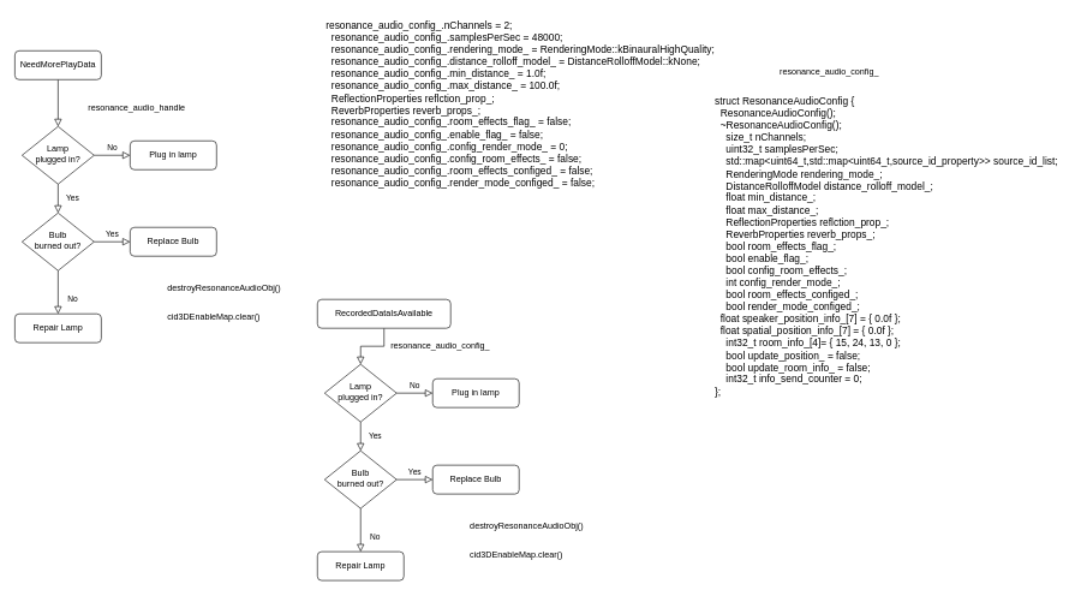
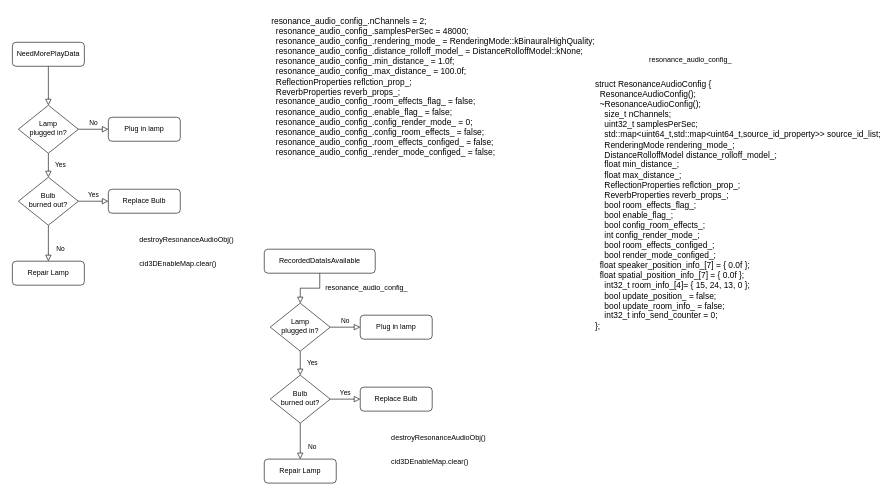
  <mxCell id="0" />
  <mxCell id="1" parent="0" />
  <mxCell id="2" value="" style="rounded=0;html=1;jettySize=auto;orthogonalLoop=1;fontSize=11;endArrow=block;endFill=0;endSize=8;strokeWidth=1;shadow=0;labelBackgroundColor=none;edgeStyle=orthogonalEdgeStyle;" parent="1" source="3" target="6" edge="1"><mxGeometry relative="1" as="geometry" /></mxCell>
  <mxCell id="3" value="NeedMorePlayData" style="rounded=1;whiteSpace=wrap;html=1;fontSize=12;glass=0;strokeWidth=1;shadow=0;" parent="1" vertex="1"><mxGeometry x="20" y="70" width="120" height="40" as="geometry" /></mxCell>
  <mxCell id="4" value="Yes" style="rounded=0;html=1;jettySize=auto;orthogonalLoop=1;fontSize=11;endArrow=block;endFill=0;endSize=8;strokeWidth=1;shadow=0;labelBackgroundColor=none;edgeStyle=orthogonalEdgeStyle;" parent="1" source="6" target="10" edge="1"><mxGeometry y="20" relative="1" as="geometry"><mxPoint as="offset" /></mxGeometry></mxCell>
  <mxCell id="5" value="No" style="edgeStyle=orthogonalEdgeStyle;rounded=0;html=1;jettySize=auto;orthogonalLoop=1;fontSize=11;endArrow=block;endFill=0;endSize=8;strokeWidth=1;shadow=0;labelBackgroundColor=none;" parent="1" source="6" target="7" edge="1"><mxGeometry y="10" relative="1" as="geometry"><mxPoint as="offset" /></mxGeometry></mxCell>
  <mxCell id="6" value="Lamp&lt;br&gt;plugged in?" style="rhombus;whiteSpace=wrap;html=1;shadow=0;fontFamily=Helvetica;fontSize=12;align=center;strokeWidth=1;spacing=6;spacingTop=-4;" parent="1" vertex="1"><mxGeometry x="30" y="175" width="100" height="80" as="geometry" /></mxCell>
  <mxCell id="7" value="Plug in lamp" style="rounded=1;whiteSpace=wrap;html=1;fontSize=12;glass=0;strokeWidth=1;shadow=0;" parent="1" vertex="1"><mxGeometry x="180" y="195" width="120" height="40" as="geometry" /></mxCell>
  <mxCell id="8" value="No" style="rounded=0;html=1;jettySize=auto;orthogonalLoop=1;fontSize=11;endArrow=block;endFill=0;endSize=8;strokeWidth=1;shadow=0;labelBackgroundColor=none;edgeStyle=orthogonalEdgeStyle;" parent="1" source="10" target="11" edge="1"><mxGeometry x="0.333" y="20" relative="1" as="geometry"><mxPoint as="offset" /></mxGeometry></mxCell>
  <mxCell id="9" value="Yes" style="edgeStyle=orthogonalEdgeStyle;rounded=0;html=1;jettySize=auto;orthogonalLoop=1;fontSize=11;endArrow=block;endFill=0;endSize=8;strokeWidth=1;shadow=0;labelBackgroundColor=none;" parent="1" source="10" target="12" edge="1"><mxGeometry y="10" relative="1" as="geometry"><mxPoint as="offset" /></mxGeometry></mxCell>
  <mxCell id="10" value="Bulb&lt;br&gt;burned out?" style="rhombus;whiteSpace=wrap;html=1;shadow=0;fontFamily=Helvetica;fontSize=12;align=center;strokeWidth=1;spacing=6;spacingTop=-4;" parent="1" vertex="1"><mxGeometry x="30" y="295" width="100" height="80" as="geometry" /></mxCell>
  <mxCell id="11" value="Repair Lamp" style="rounded=1;whiteSpace=wrap;html=1;fontSize=12;glass=0;strokeWidth=1;shadow=0;" parent="1" vertex="1"><mxGeometry x="20" y="435" width="120" height="40" as="geometry" /></mxCell>
  <mxCell id="12" value="Replace Bulb" style="rounded=1;whiteSpace=wrap;html=1;fontSize=12;glass=0;strokeWidth=1;shadow=0;" parent="1" vertex="1"><mxGeometry x="180" y="315" width="120" height="40" as="geometry" /></mxCell>
- <mxCell id="13" value="resonance_audio_handle" style="text;whiteSpace=wrap;html=1;" vertex="1" parent="1"><mxGeometry x="120" y="135" width="170" height="40" as="geometry" /></mxCell>
  <mxCell id="14" value="destroyResonanceAudioObj()" style="text;whiteSpace=wrap;html=1;" vertex="1" parent="1"><mxGeometry x="230" y="385" width="190" height="40" as="geometry" /></mxCell>
  <mxCell id="15" value="cid3DEnableMap.clear()" style="text;whiteSpace=wrap;html=1;" vertex="1" parent="1"><mxGeometry x="230" y="425" width="160" height="40" as="geometry" /></mxCell>
  <mxCell id="16" value="&lt;font style=&quot;font-size: 14px;&quot;&gt;resonance_audio_config_.nChannels = 2;&lt;br/&gt;&amp;nbsp; resonance_audio_config_.samplesPerSec = 48000;&lt;br/&gt;&amp;nbsp; resonance_audio_config_.rendering_mode_ = RenderingMode::kBinauralHighQuality;&lt;br/&gt;&amp;nbsp; resonance_audio_config_.distance_rolloff_model_ = DistanceRolloffModel::kNone;&lt;br/&gt;&amp;nbsp; resonance_audio_config_.min_distance_ = 1.0f;&lt;br/&gt;&amp;nbsp; resonance_audio_config_.max_distance_ = 100.0f;&lt;br/&gt;&amp;nbsp; ReflectionProperties reflction_prop_;&lt;br/&gt;&amp;nbsp; ReverbProperties reverb_props_;&lt;br/&gt;&amp;nbsp; resonance_audio_config_.room_effects_flag_ = false;&amp;nbsp;&lt;br/&gt;&amp;nbsp; resonance_audio_config_.enable_flag_ = false;&amp;nbsp;&lt;br/&gt;&amp;nbsp; resonance_audio_config_.config_render_mode_ = 0;&lt;br/&gt;&amp;nbsp; resonance_audio_config_.config_room_effects_ = false;&lt;br/&gt;&amp;nbsp; resonance_audio_config_.room_effects_configed_ = false;&lt;br/&gt;&amp;nbsp; resonance_audio_config_.render_mode_configed_ = false;&lt;/font&gt;" style="text;whiteSpace=wrap;html=1;" vertex="1" parent="1"><mxGeometry x="450" y="20" width="570" height="270" as="geometry" /></mxCell>
  <mxCell id="17" value="" style="rounded=0;html=1;jettySize=auto;orthogonalLoop=1;fontSize=11;endArrow=block;endFill=0;endSize=8;strokeWidth=1;shadow=0;labelBackgroundColor=none;edgeStyle=orthogonalEdgeStyle;" edge="1" parent="1" source="18" target="21"><mxGeometry relative="1" as="geometry" /></mxCell>
  <mxCell id="18" value="RecordedDataIsAvailable" style="rounded=1;whiteSpace=wrap;html=1;fontSize=12;glass=0;strokeWidth=1;shadow=0;" vertex="1" parent="1"><mxGeometry x="440" y="415" width="185" height="40" as="geometry" /></mxCell>
  <mxCell id="19" value="Yes" style="rounded=0;html=1;jettySize=auto;orthogonalLoop=1;fontSize=11;endArrow=block;endFill=0;endSize=8;strokeWidth=1;shadow=0;labelBackgroundColor=none;edgeStyle=orthogonalEdgeStyle;" edge="1" parent="1" source="21" target="25"><mxGeometry y="20" relative="1" as="geometry"><mxPoint as="offset" /></mxGeometry></mxCell>
  <mxCell id="20" value="No" style="edgeStyle=orthogonalEdgeStyle;rounded=0;html=1;jettySize=auto;orthogonalLoop=1;fontSize=11;endArrow=block;endFill=0;endSize=8;strokeWidth=1;shadow=0;labelBackgroundColor=none;" edge="1" parent="1" source="21" target="22"><mxGeometry y="10" relative="1" as="geometry"><mxPoint as="offset" /></mxGeometry></mxCell>
  <mxCell id="21" value="Lamp&lt;br&gt;plugged in?" style="rhombus;whiteSpace=wrap;html=1;shadow=0;fontFamily=Helvetica;fontSize=12;align=center;strokeWidth=1;spacing=6;spacingTop=-4;" vertex="1" parent="1"><mxGeometry x="450" y="505" width="100" height="80" as="geometry" /></mxCell>
  <mxCell id="22" value="Plug in lamp" style="rounded=1;whiteSpace=wrap;html=1;fontSize=12;glass=0;strokeWidth=1;shadow=0;" vertex="1" parent="1"><mxGeometry x="600" y="525" width="120" height="40" as="geometry" /></mxCell>
  <mxCell id="23" value="No" style="rounded=0;html=1;jettySize=auto;orthogonalLoop=1;fontSize=11;endArrow=block;endFill=0;endSize=8;strokeWidth=1;shadow=0;labelBackgroundColor=none;edgeStyle=orthogonalEdgeStyle;" edge="1" parent="1" source="25" target="26"><mxGeometry x="0.333" y="20" relative="1" as="geometry"><mxPoint as="offset" /></mxGeometry></mxCell>
  <mxCell id="24" value="Yes" style="edgeStyle=orthogonalEdgeStyle;rounded=0;html=1;jettySize=auto;orthogonalLoop=1;fontSize=11;endArrow=block;endFill=0;endSize=8;strokeWidth=1;shadow=0;labelBackgroundColor=none;" edge="1" parent="1" source="25" target="27"><mxGeometry y="10" relative="1" as="geometry"><mxPoint as="offset" /></mxGeometry></mxCell>
  <mxCell id="25" value="Bulb&lt;br&gt;burned out?" style="rhombus;whiteSpace=wrap;html=1;shadow=0;fontFamily=Helvetica;fontSize=12;align=center;strokeWidth=1;spacing=6;spacingTop=-4;" vertex="1" parent="1"><mxGeometry x="450" y="625" width="100" height="80" as="geometry" /></mxCell>
  <mxCell id="26" value="Repair Lamp" style="rounded=1;whiteSpace=wrap;html=1;fontSize=12;glass=0;strokeWidth=1;shadow=0;" vertex="1" parent="1"><mxGeometry x="440" y="765" width="120" height="40" as="geometry" /></mxCell>
  <mxCell id="27" value="Replace Bulb" style="rounded=1;whiteSpace=wrap;html=1;fontSize=12;glass=0;strokeWidth=1;shadow=0;" vertex="1" parent="1"><mxGeometry x="600" y="645" width="120" height="40" as="geometry" /></mxCell>
  <mxCell id="28" value="resonance_audio_config_" style="text;whiteSpace=wrap;html=1;" vertex="1" parent="1"><mxGeometry x="540" y="465" width="170" height="40" as="geometry" /></mxCell>
  <mxCell id="29" value="destroyResonanceAudioObj()" style="text;whiteSpace=wrap;html=1;" vertex="1" parent="1"><mxGeometry x="650" y="715" width="190" height="40" as="geometry" /></mxCell>
  <mxCell id="30" value="cid3DEnableMap.clear()" style="text;whiteSpace=wrap;html=1;" vertex="1" parent="1"><mxGeometry x="650" y="755" width="160" height="40" as="geometry" /></mxCell>
  <mxCell id="31" value="&lt;font style=&quot;font-size: 14px;&quot;&gt;struct ResonanceAudioConfig {&amp;nbsp;&amp;nbsp;&amp;nbsp;&amp;nbsp;&lt;br/&gt;&amp;nbsp; ResonanceAudioConfig();&lt;br/&gt;&amp;nbsp; ~ResonanceAudioConfig();&lt;br/&gt;&amp;nbsp;&amp;nbsp;&amp;nbsp;&amp;nbsp;size_t nChannels;&lt;br/&gt;&amp;nbsp;&amp;nbsp;&amp;nbsp;&amp;nbsp;uint32_t samplesPerSec;&amp;nbsp;&amp;nbsp;&amp;nbsp;&amp;nbsp;&lt;br/&gt;&amp;nbsp;&amp;nbsp;&amp;nbsp;&amp;nbsp;std::map&amp;lt;uint64_t,std::map&amp;lt;uint64_t,source_id_property&amp;gt;&amp;gt; source_id_list;&lt;br/&gt;&amp;nbsp;&amp;nbsp;&amp;nbsp;&amp;nbsp;RenderingMode rendering_mode_;&lt;br/&gt;&amp;nbsp;&amp;nbsp;&amp;nbsp;&amp;nbsp;DistanceRolloffModel distance_rolloff_model_;&lt;br/&gt;&amp;nbsp;&amp;nbsp;&amp;nbsp;&amp;nbsp;float min_distance_;&lt;br/&gt;&amp;nbsp;&amp;nbsp;&amp;nbsp;&amp;nbsp;float max_distance_;&lt;br/&gt;&amp;nbsp;&amp;nbsp;&amp;nbsp;&amp;nbsp;ReflectionProperties reflction_prop_;&lt;br/&gt;&amp;nbsp;&amp;nbsp;&amp;nbsp;&amp;nbsp;ReverbProperties reverb_props_;&lt;br/&gt;&amp;nbsp;&amp;nbsp;&amp;nbsp;&amp;nbsp;bool room_effects_flag_;&lt;br/&gt;&amp;nbsp;&amp;nbsp;&amp;nbsp;&amp;nbsp;bool enable_flag_;&lt;br/&gt;&amp;nbsp;&amp;nbsp;&amp;nbsp;&amp;nbsp;bool config_room_effects_;&lt;br/&gt;&amp;nbsp;&amp;nbsp;&amp;nbsp;&amp;nbsp;int config_render_mode_;&lt;br/&gt;&amp;nbsp;&amp;nbsp;&amp;nbsp;&amp;nbsp;bool room_effects_configed_;&lt;br/&gt;&amp;nbsp;&amp;nbsp;&amp;nbsp;&amp;nbsp;bool render_mode_configed_;&lt;br/&gt;&amp;nbsp; float speaker_position_info_[7] = { 0.0f };&lt;br/&gt;&amp;nbsp; float spatial_position_info_[7] = { 0.0f };&amp;nbsp;&amp;nbsp;&amp;nbsp;&amp;nbsp;&lt;br/&gt;&amp;nbsp;&amp;nbsp;&amp;nbsp;&amp;nbsp;int32_t room_info_[4]= { 15, 24, 13, 0 };&lt;br/&gt;&amp;nbsp;&amp;nbsp;&amp;nbsp;&amp;nbsp;bool update_position_ = false;&lt;br/&gt;&amp;nbsp;&amp;nbsp;&amp;nbsp;&amp;nbsp;bool update_room_info_ = false;&lt;br/&gt;&amp;nbsp;&amp;nbsp;&amp;nbsp;&amp;nbsp;int32_t info_send_counter = 0;&lt;br/&gt;};&lt;/font&gt;" style="text;whiteSpace=wrap;html=1;" vertex="1" parent="1"><mxGeometry x="990" y="125" width="480" height="420" as="geometry" /></mxCell>
  <mxCell id="32" value="resonance_audio_config_" style="text;whiteSpace=wrap;html=1;" vertex="1" parent="1"><mxGeometry x="1080" y="85" width="170" height="40" as="geometry" /></mxCell>
